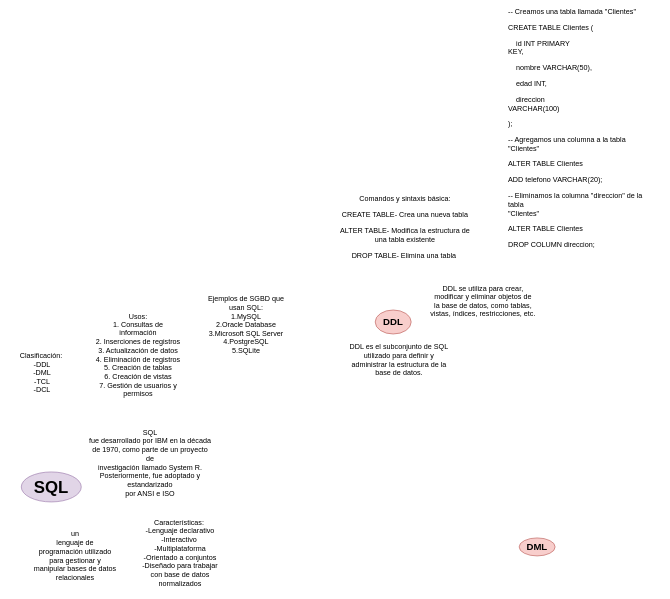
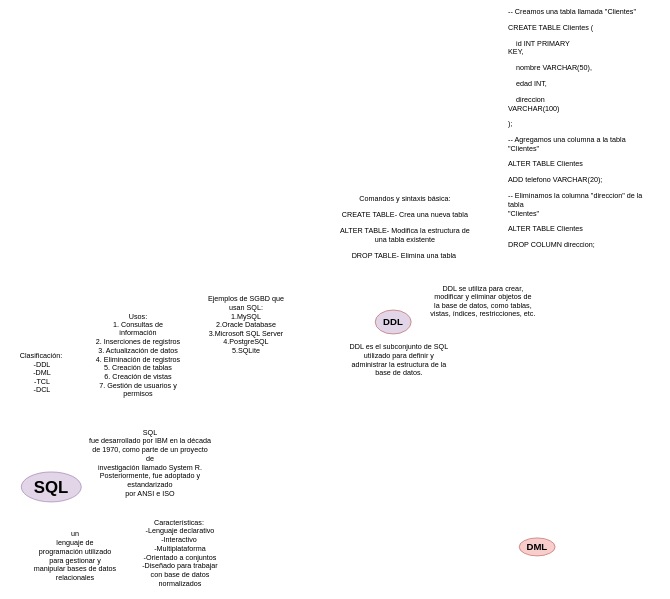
  <mxCell id="0" />
  <mxCell id="1" parent="0" />
  <mxCell id="2" value="SQL" style="ellipse;whiteSpace=wrap;html=1;fontStyle=1;fontSize=28;fillColor=#e1d5e7;strokeColor=#9673a6;" vertex="1" parent="1"><mxGeometry x="35" y="740" width="100" height="50" as="geometry" /></mxCell>
  <mxCell id="3" value="un&lt;br/&gt;lenguaje de programación utilizado para gestionar y manipular bases de datos&lt;br/&gt;relacionales" style="text;html=1;strokeColor=none;fillColor=none;align=center;verticalAlign=middle;whiteSpace=wrap;rounded=0;" vertex="1" parent="1"><mxGeometry x="55" y="830" width="140" height="100" as="geometry" /></mxCell>
  <mxCell id="4" value="SQL&lt;br/&gt;fue desarrollado por IBM en la década de 1970, como parte de un proyecto de&lt;br/&gt;investigación llamado System R. Posteriormente, fue adoptado y estandarizado&lt;br/&gt;por ANSI e ISO" style="text;html=1;strokeColor=none;fillColor=none;align=center;verticalAlign=middle;whiteSpace=wrap;rounded=0;" vertex="1" parent="1"><mxGeometry x="145" y="670" width="210" height="110" as="geometry" /></mxCell>
  <mxCell id="5" value="Características:&amp;nbsp;&lt;br&gt;-Lenguaje declarativo&lt;br&gt;-Interactivo&amp;nbsp;&lt;br&gt;-Multiplataforma&lt;br&gt;-Orientado a conjuntos&lt;br&gt;-Diseñado para trabajar con base de datos normalizados" style="text;html=1;strokeColor=none;fillColor=none;align=center;verticalAlign=middle;whiteSpace=wrap;rounded=0;" vertex="1" parent="1"><mxGeometry x="225" y="820" width="150" height="110" as="geometry" /></mxCell>
  <mxCell id="6" value="Clasificación:&amp;nbsp;&lt;br&gt;-DDL&lt;br&gt;-DML&lt;br&gt;-TCL&lt;br&gt;-DCL" style="text;html=1;strokeColor=none;fillColor=none;align=center;verticalAlign=middle;whiteSpace=wrap;rounded=0;" vertex="1" parent="1"><mxGeometry x="20" y="520" width="100" height="110" as="geometry" /></mxCell>
  <mxCell id="7" value="Usos:&lt;br&gt;1. Consultas de información&lt;br&gt;2. Inserciones de registros&lt;br&gt;3. Actualización de datos&lt;br&gt;4. Eliminación de registros&lt;br&gt;5. Creación de tablas&lt;br&gt;6. Creación de vistas&lt;br&gt;7. Gestión de usuarios y permisos" style="text;html=1;strokeColor=none;fillColor=none;align=center;verticalAlign=middle;whiteSpace=wrap;rounded=0;" vertex="1" parent="1"><mxGeometry x="155" y="470" width="150" height="150" as="geometry" /></mxCell>
  <mxCell id="8" value="Ejemplos de SGBD que usan SQL:&lt;br&gt;1.MySQL&lt;br&gt;2.Oracle Database&lt;br&gt;3.Microsoft SQL Server&lt;br&gt;4.PostgreSQL&lt;br&gt;5.SQLite" style="text;html=1;strokeColor=none;fillColor=none;align=center;verticalAlign=middle;whiteSpace=wrap;rounded=0;" vertex="1" parent="1"><mxGeometry x="335" y="420" width="150" height="150" as="geometry" /></mxCell>
  <mxCell id="9" value="&#10;&#10;&#10;&lt;p class=&quot;MsoNormal&quot;&gt;DDL es el subconjunto de SQL utilizado para definir y&#10;administrar la estructura de la base de datos.&lt;/p&gt;&#10;&#10;&#10;&#10;&#10;&#10;" style="text;html=1;strokeColor=none;fillColor=none;align=center;verticalAlign=middle;whiteSpace=wrap;rounded=0;" vertex="1" parent="1"><mxGeometry x="575" y="530" width="180" height="90" as="geometry" /></mxCell>
- <mxCell id="10" value="DDL" style="ellipse;whiteSpace=wrap;html=1;fontStyle=1;fontSize=16;fillColor=#f8cecc;strokeColor=#b85450;" vertex="1" parent="1"><mxGeometry x="625" y="470" width="60" height="40" as="geometry" /></mxCell>
+ <mxCell id="10" value="DDL" style="ellipse;whiteSpace=wrap;html=1;fontStyle=1;fontSize=16;fillColor=#e1d5e7;strokeColor=#b85450;" vertex="1" parent="1"><mxGeometry x="625" y="470" width="60" height="40" as="geometry" /></mxCell>
  <mxCell id="11" value="&lt;p class=&quot;MsoNormal&quot;&gt;DDL se utiliza para crear, modificar y eliminar objetos de&lt;br/&gt;la base de datos, como tablas, vistas, índices, restricciones, etc.&lt;/p&gt;" style="text;html=1;strokeColor=none;fillColor=none;align=center;verticalAlign=middle;whiteSpace=wrap;rounded=0;" vertex="1" parent="1"><mxGeometry x="715" width="180" height="90" as="geometry" y="410" /></mxCell>
  <mxCell id="12" value="&lt;p class=&quot;MsoNormal&quot;&gt;Comandos y sintaxis básica:&lt;/p&gt;&lt;p class=&quot;MsoNormal&quot;&gt;CREATE TABLE- Crea una nueva tabla&lt;/p&gt;&lt;p class=&quot;MsoNormal&quot;&gt;ALTER TABLE- Modifica la estructura de una tabla existente&lt;/p&gt;&lt;p class=&quot;MsoNormal&quot;&gt;DROP TABLE- Elimina una tabla&amp;nbsp;&lt;/p&gt;&lt;p class=&quot;MsoNormal&quot;&gt;&amp;nbsp;&lt;/p&gt;" style="text;html=1;strokeColor=none;fillColor=none;align=center;verticalAlign=middle;whiteSpace=wrap;rounded=0;" vertex="1" parent="1"><mxGeometry x="565" y="280" width="220" height="130" as="geometry" /></mxCell>
  <mxCell id="13" value="&lt;p class=&quot;MsoNormal&quot;&gt;&lt;br&gt;&lt;/p&gt;" style="text;html=1;strokeColor=none;fillColor=none;align=center;verticalAlign=middle;whiteSpace=wrap;rounded=0;" vertex="1" parent="1"><mxGeometry x="815" y="230" width="220" height="130" as="geometry" /></mxCell>
  <mxCell id="14" value="&lt;p class=&quot;MsoNormal&quot;&gt;-- Creamos una tabla llamada &quot;Clientes&quot;&lt;/p&gt;&lt;p class=&quot;MsoNormal&quot;&gt;CREATE TABLE Clientes (&lt;/p&gt;&lt;p class=&quot;MsoNormal&quot;&gt;&amp;nbsp;&amp;nbsp;&amp;nbsp; id INT PRIMARY&lt;br&gt;KEY,&lt;/p&gt;&lt;p class=&quot;MsoNormal&quot;&gt;&amp;nbsp;&amp;nbsp;&amp;nbsp; nombre VARCHAR(50),&lt;/p&gt;&lt;p class=&quot;MsoNormal&quot;&gt;&amp;nbsp;&amp;nbsp;&amp;nbsp; edad INT,&lt;/p&gt;&lt;p class=&quot;MsoNormal&quot;&gt;&amp;nbsp;&amp;nbsp;&amp;nbsp; direccion&lt;br&gt;VARCHAR(100)&lt;/p&gt;&lt;p class=&quot;MsoNormal&quot;&gt;&lt;span style=&quot;background-color: initial;&quot;&gt;);&lt;/span&gt;&lt;/p&gt;&lt;p class=&quot;MsoNormal&quot;&gt;-- Agregamos una columna a la tabla &quot;Clientes&quot;&lt;/p&gt;&lt;p class=&quot;MsoNormal&quot;&gt;ALTER TABLE Clientes&lt;/p&gt;&lt;p class=&quot;MsoNormal&quot;&gt;ADD telefono VARCHAR(20);&lt;/p&gt;&lt;p class=&quot;MsoNormal&quot;&gt;-- Eliminamos la columna &quot;direccion&quot; de la tabla&lt;br&gt;&quot;Clientes&quot;&lt;/p&gt;&lt;p class=&quot;MsoNormal&quot;&gt;ALTER TABLE Clientes&lt;/p&gt;&lt;p class=&quot;MsoNormal&quot;&gt;DROP COLUMN direccion;&lt;/p&gt;&lt;p class=&quot;MsoNormal&quot;&gt;&lt;br&gt;&lt;/p&gt;" style="text;html=1;strokeColor=none;fillColor=none;align=left;verticalAlign=middle;whiteSpace=wrap;rounded=0;" vertex="1" parent="1"><mxGeometry x="845" y="20" width="250" height="320" as="geometry" /></mxCell>
  <mxCell id="15" value="DML" style="ellipse;whiteSpace=wrap;html=1;fontStyle=1;fontSize=16;fillColor=#f8cecc;strokeColor=#b85450;" vertex="1" parent="1"><mxGeometry x="865" y="850" width="60" height="30" as="geometry" /></mxCell>
